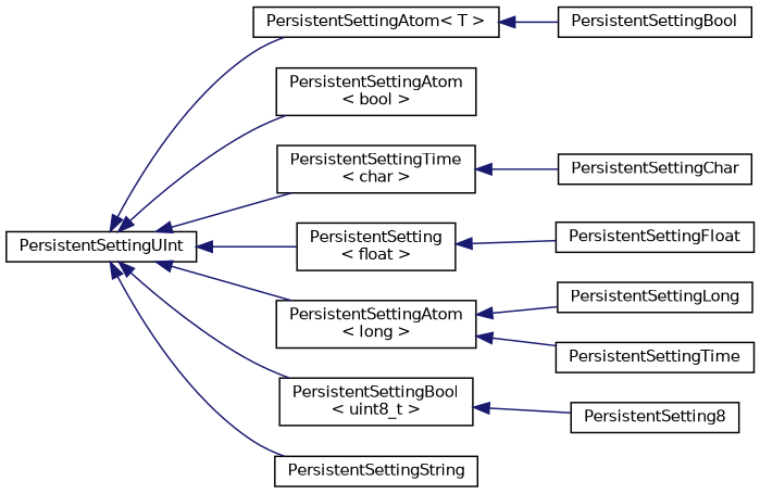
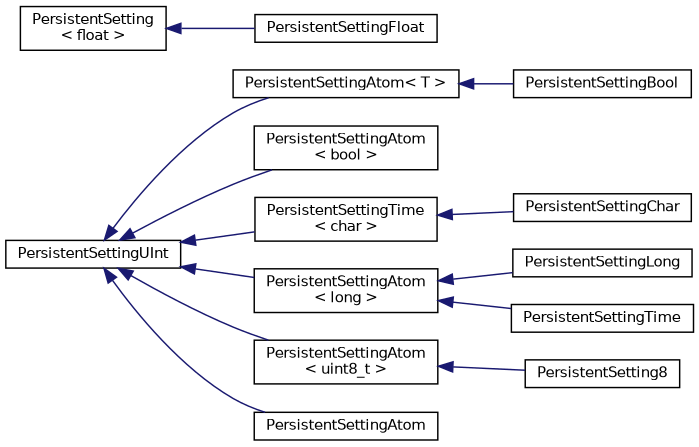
  digraph {
    rankdir=LR
    node [color=black fillcolor=white fontname=Helvetica fontsize=10 shape=record style=filled]
    edge [color=midnightblue dir=back fontname=Helvetica fontsize=10 labelfontname=Helvetica labelfontsize=10 style=solid]
    n1 [height=0.2 label=PersistentSettingUInt width=0.4]
    n2 [height=0.2 label="PersistentSettingAtom\< T \>" width=0.4]
    n3 [height=0.2 label="PersistentSettingAtom\l\< bool \>" width=0.4]
    n4 [height=0.2 label="PersistentSettingTime\l\< char \>" width=0.4]
    n5 [height=0.2 label="PersistentSetting\l\< float \>" width=0.4]
    n6 [height=0.2 label="PersistentSettingAtom\l\< long \>" width=0.4]
-   n7 [height=0.2 label="PersistentSettingBool\l\< uint8_t \>" width=0.4]
-   n8 [height=0.2 label=PersistentSettingString width=0.4]
+   n7 [height=0.2 label="PersistentSettingAtom\l\< uint8_t \>" width=0.4]
+   n8 [height=0.2 label=PersistentSettingAtom width=0.4]
    n9 [height=0.2 label=PersistentSettingBool width=0.4]
    n10 [height=0.2 label=PersistentSettingChar width=0.4]
    n11 [height=0.2 label=PersistentSettingFloat width=0.4]
    n12 [height=0.2 label=PersistentSettingLong width=0.4]
    n13 [height=0.2 label=PersistentSettingTime width=0.4]
    n14 [height=0.2 label=PersistentSetting8 width=0.4]
    n1 -> n2
    n1 -> n3
    n1 -> n4
-   n1 -> n5
    n1 -> n6
    n1 -> n7
    n1 -> n8
    n2 -> n9
    n4 -> n10
    n5 -> n11
    n6 -> n12
    n6 -> n13
    n7 -> n14
  }
